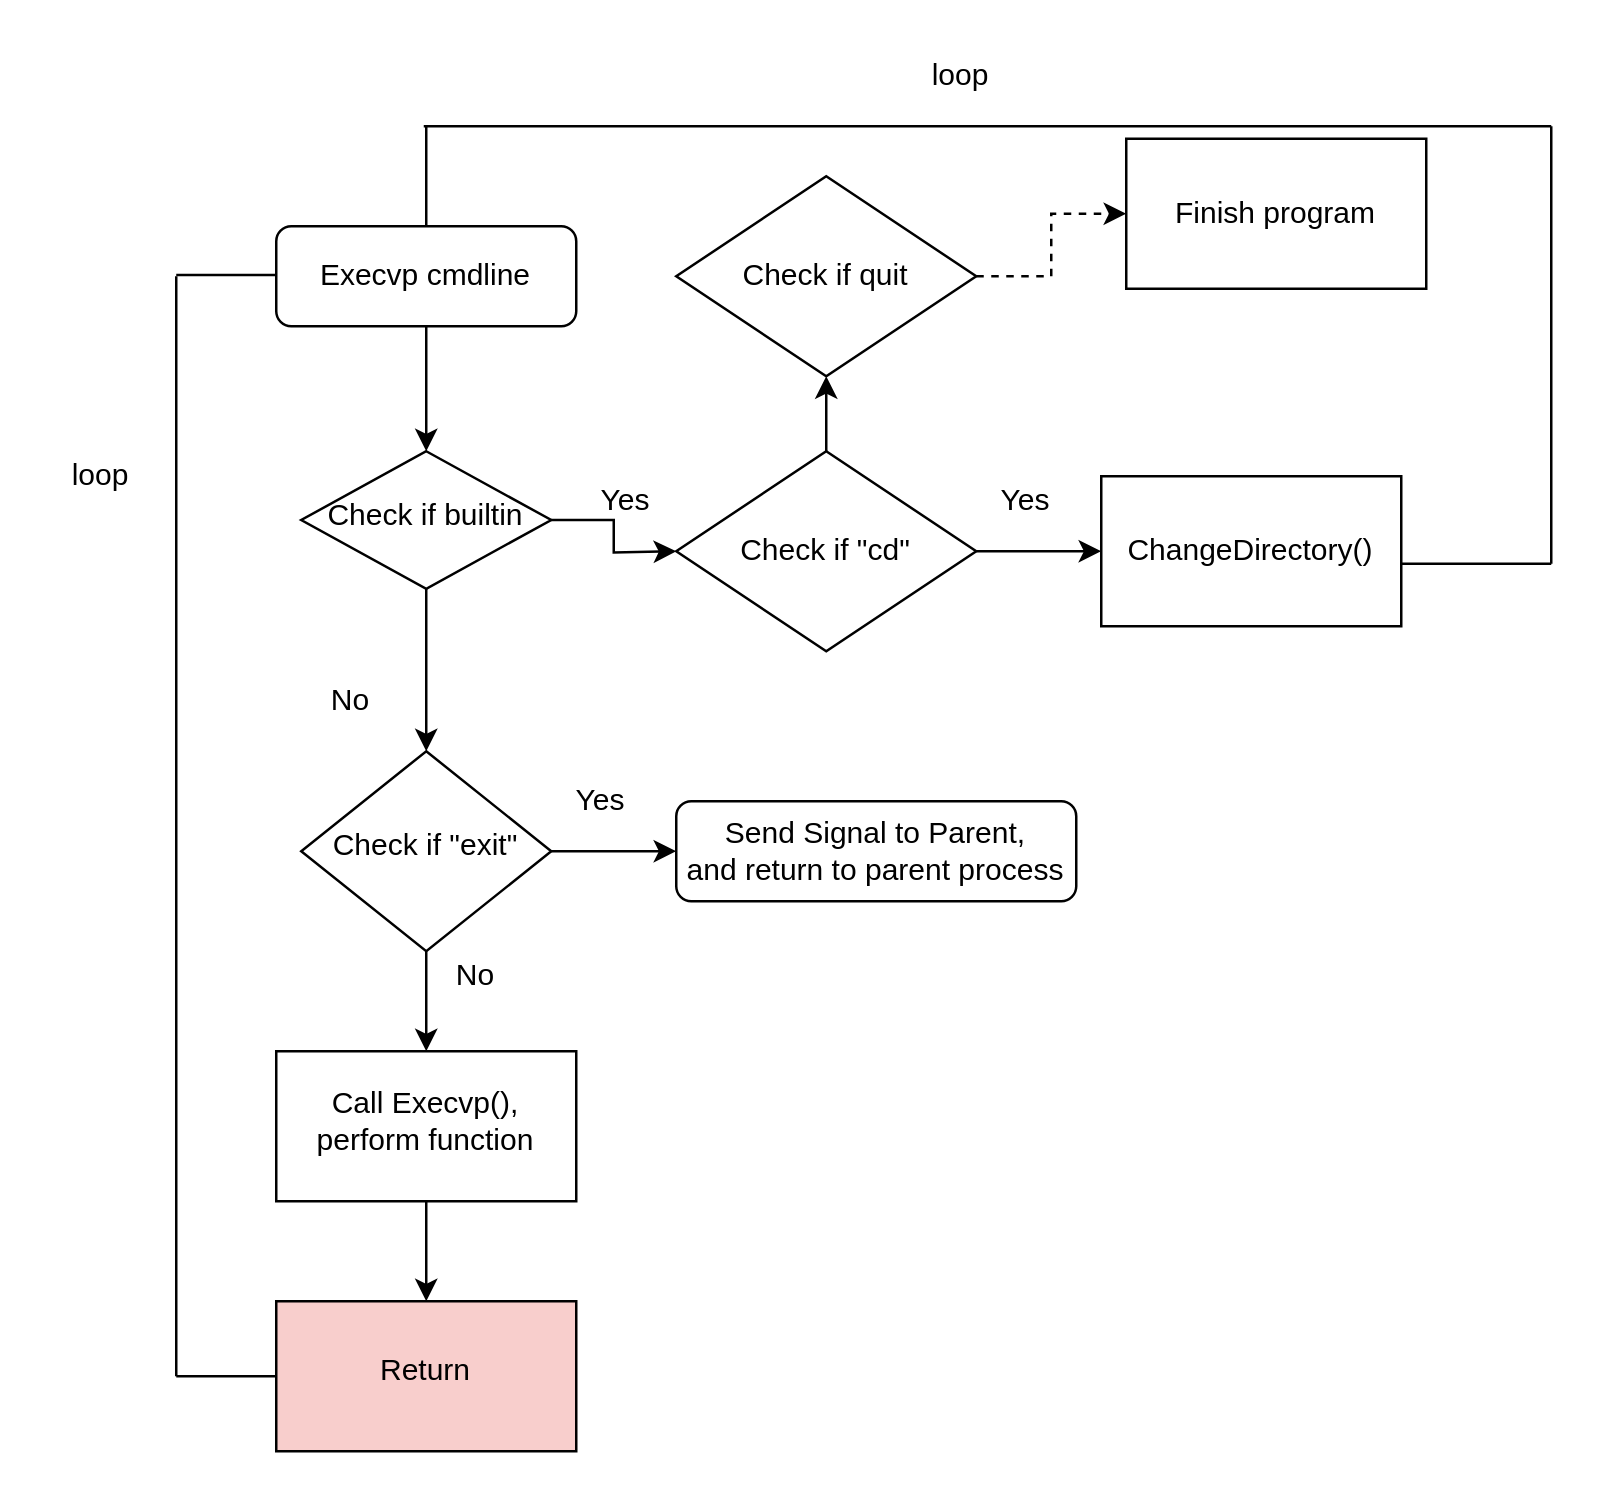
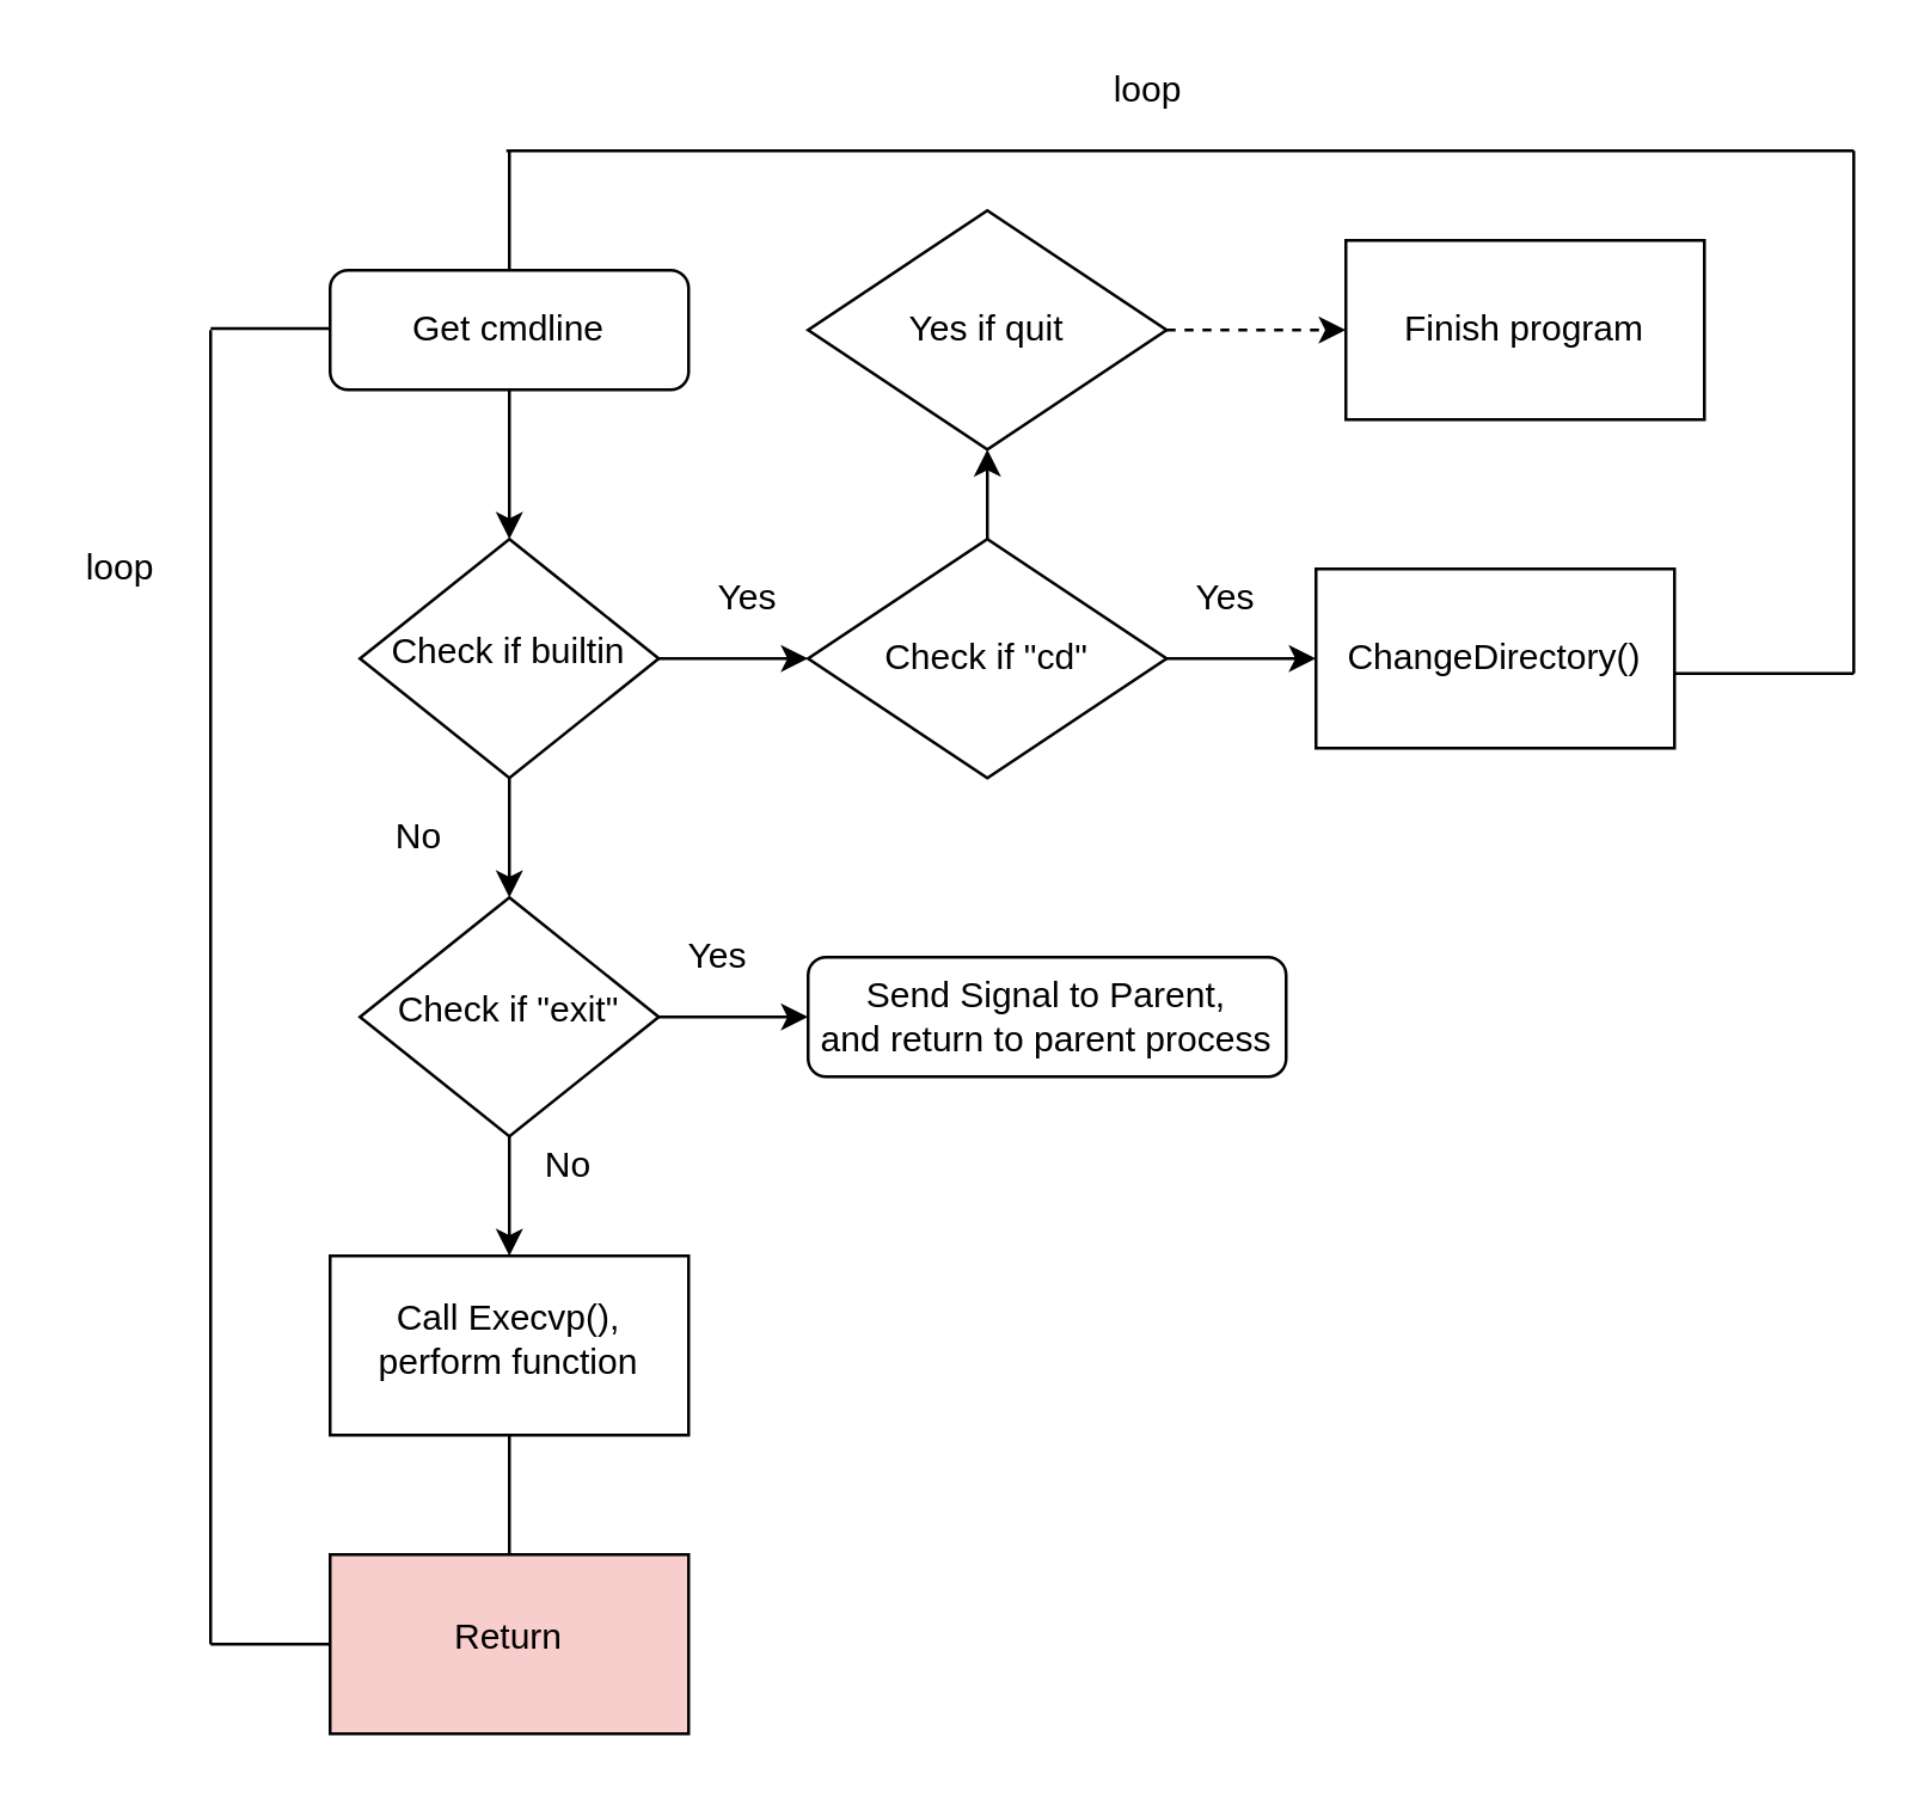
  <mxCell id="0" />
  <mxCell id="1" parent="0" />
  <mxCell id="2" value="" style="edgeStyle=orthogonalEdgeStyle;rounded=0;orthogonalLoop=1;jettySize=auto;html=1;" parent="1" source="3" target="6" edge="1"><mxGeometry relative="1" as="geometry" /></mxCell>
- <mxCell id="3" value="Execvp cmdline" style="rounded=1;whiteSpace=wrap;html=1;fontSize=12;glass=0;strokeWidth=1;shadow=0;" parent="1" vertex="1"><mxGeometry x="110" y="90" width="120" height="40" as="geometry" /></mxCell>
+ <mxCell id="3" value="Get cmdline" style="rounded=1;whiteSpace=wrap;html=1;fontSize=12;glass=0;strokeWidth=1;shadow=0;" parent="1" vertex="1"><mxGeometry x="110" y="90" width="120" height="40" as="geometry" /></mxCell>
  <mxCell id="4" value="" style="edgeStyle=orthogonalEdgeStyle;rounded=0;orthogonalLoop=1;jettySize=auto;html=1;" parent="1" source="6" edge="1"><mxGeometry relative="1" as="geometry"><mxPoint x="270" y="220" as="targetPoint" /></mxGeometry></mxCell>
  <mxCell id="5" value="" style="edgeStyle=orthogonalEdgeStyle;rounded=0;orthogonalLoop=1;jettySize=auto;html=1;" parent="1" source="6" target="9" edge="1"><mxGeometry relative="1" as="geometry" /></mxCell>
- <mxCell id="6" value="Check if builtin" style="rhombus;whiteSpace=wrap;html=1;shadow=0;fontFamily=Helvetica;fontSize=12;align=center;strokeWidth=1;spacing=6;spacingTop=-4;" parent="1" vertex="1"><mxGeometry x="120" y="180" width="100" height="55" as="geometry" /></mxCell>
+ <mxCell id="6" value="Check if builtin" style="rhombus;whiteSpace=wrap;html=1;shadow=0;fontFamily=Helvetica;fontSize=12;align=center;strokeWidth=1;spacing=6;spacingTop=-4;" parent="1" vertex="1"><mxGeometry x="120" y="180" width="100" height="80" as="geometry" /></mxCell>
  <mxCell id="7" value="" style="edgeStyle=orthogonalEdgeStyle;rounded=0;orthogonalLoop=1;jettySize=auto;html=1;" parent="1" source="9" target="10" edge="1"><mxGeometry relative="1" as="geometry" /></mxCell>
  <mxCell id="8" value="" style="edgeStyle=orthogonalEdgeStyle;rounded=0;orthogonalLoop=1;jettySize=auto;html=1;" parent="1" source="9" target="16" edge="1"><mxGeometry relative="1" as="geometry" /></mxCell>
  <mxCell id="9" value="Check if &quot;exit&quot;" style="rhombus;whiteSpace=wrap;html=1;shadow=0;fontFamily=Helvetica;fontSize=12;align=center;strokeWidth=1;spacing=6;spacingTop=-4;" parent="1" vertex="1"><mxGeometry x="120" y="300" width="100" height="80" as="geometry" /></mxCell>
  <mxCell id="10" value="Send Signal to Parent,&lt;br&gt;and return to parent process" style="rounded=1;whiteSpace=wrap;html=1;fontSize=12;glass=0;strokeWidth=1;shadow=0;" parent="1" vertex="1"><mxGeometry x="270" y="320" width="160" height="40" as="geometry" /></mxCell>
  <mxCell id="11" value="" style="edgeStyle=orthogonalEdgeStyle;rounded=0;orthogonalLoop=1;jettySize=auto;html=1;" parent="1" source="13" target="14" edge="1"><mxGeometry relative="1" as="geometry" /></mxCell>
  <mxCell id="12" value="" style="edgeStyle=orthogonalEdgeStyle;rounded=0;orthogonalLoop=1;jettySize=auto;html=1;" edge="1" parent="1" source="13" target="28"><mxGeometry relative="1" as="geometry" /></mxCell>
  <mxCell id="13" value="Check if &quot;cd&quot;" style="rhombus;whiteSpace=wrap;html=1;" parent="1" vertex="1"><mxGeometry x="270" y="180" width="120" height="80" as="geometry" /></mxCell>
  <mxCell id="14" value="ChangeDirectory()" style="whiteSpace=wrap;html=1;" parent="1" vertex="1"><mxGeometry x="440" y="190" width="120" height="60" as="geometry" /></mxCell>
- <mxCell id="15" value="" style="edgeStyle=orthogonalEdgeStyle;rounded=0;orthogonalLoop=1;jettySize=auto;html=1;" edge="1" parent="1" source="16" target="22"><mxGeometry relative="1" as="geometry" /></mxCell>
+ <mxCell id="15" value="" style="edgeStyle=orthogonalEdgeStyle;rounded=0;orthogonalLoop=1;jettySize=auto;html=1;endArrow=none;" edge="1" parent="1" source="16" target="22"><mxGeometry relative="1" as="geometry" /></mxCell>
  <mxCell id="16" value="Call Execvp(),&lt;br&gt;perform function" style="whiteSpace=wrap;html=1;shadow=0;strokeWidth=1;spacing=6;spacingTop=-4;" parent="1" vertex="1"><mxGeometry x="110" y="420" width="120" height="60" as="geometry" /></mxCell>
  <mxCell id="17" value="Yes" style="text;html=1;strokeColor=none;fillColor=none;align=center;verticalAlign=middle;whiteSpace=wrap;rounded=0;" parent="1" vertex="1"><mxGeometry x="230" y="190" width="40" height="20" as="geometry" /></mxCell>
  <mxCell id="18" value="Yes" style="text;html=1;strokeColor=none;fillColor=none;align=center;verticalAlign=middle;whiteSpace=wrap;rounded=0;" parent="1" vertex="1"><mxGeometry x="390" y="190" width="40" height="20" as="geometry" /></mxCell>
  <mxCell id="19" value="No" style="text;html=1;strokeColor=none;fillColor=none;align=center;verticalAlign=middle;whiteSpace=wrap;rounded=0;" parent="1" vertex="1"><mxGeometry x="120" y="270" width="40" height="20" as="geometry" /></mxCell>
  <mxCell id="20" value="Yes" style="text;html=1;strokeColor=none;fillColor=none;align=center;verticalAlign=middle;whiteSpace=wrap;rounded=0;" parent="1" vertex="1"><mxGeometry x="220" y="310" width="40" height="20" as="geometry" /></mxCell>
  <mxCell id="21" value="No" style="text;html=1;strokeColor=none;fillColor=none;align=center;verticalAlign=middle;whiteSpace=wrap;rounded=0;" parent="1" vertex="1"><mxGeometry x="170" y="380" width="40" height="20" as="geometry" /></mxCell>
  <mxCell id="22" value="Return" style="whiteSpace=wrap;html=1;shadow=0;strokeWidth=1;spacing=6;spacingTop=-4;fillColor=#f8cecc;" vertex="1" parent="1"><mxGeometry x="110" y="520" width="120" height="60" as="geometry" /></mxCell>
  <mxCell id="23" value="" style="endArrow=none;html=1;" edge="1" parent="1"><mxGeometry width="50" height="50" relative="1" as="geometry"><mxPoint x="110" y="550" as="sourcePoint" /><mxPoint x="70" y="550" as="targetPoint" /></mxGeometry></mxCell>
  <mxCell id="24" value="" style="endArrow=none;html=1;" edge="1" parent="1"><mxGeometry width="50" height="50" relative="1" as="geometry"><mxPoint x="70" y="550" as="sourcePoint" /><mxPoint x="70" y="110" as="targetPoint" /></mxGeometry></mxCell>
  <mxCell id="25" value="" style="endArrow=none;html=1;" edge="1" parent="1"><mxGeometry width="50" height="50" relative="1" as="geometry"><mxPoint x="110" y="109.5" as="sourcePoint" /><mxPoint x="70" y="109.5" as="targetPoint" /></mxGeometry></mxCell>
  <mxCell id="26" value="loop" style="text;html=1;strokeColor=none;fillColor=none;align=center;verticalAlign=middle;whiteSpace=wrap;rounded=0;" vertex="1" parent="1"><mxGeometry x="20" y="180" width="40" height="20" as="geometry" /></mxCell>
  <mxCell id="27" value="" style="edgeStyle=orthogonalEdgeStyle;rounded=0;orthogonalLoop=1;jettySize=auto;html=1;dashed=1;" edge="1" parent="1" source="28" target="29"><mxGeometry relative="1" as="geometry" /></mxCell>
- <mxCell id="28" value="Check if quit" style="rhombus;whiteSpace=wrap;html=1;" vertex="1" parent="1"><mxGeometry x="270" y="70" width="120" height="80" as="geometry" /></mxCell>
- <mxCell id="29" value="Finish program" style="whiteSpace=wrap;html=1;" vertex="1" parent="1"><mxGeometry x="450" y="55" width="120" height="60" as="geometry" /></mxCell>
+ <mxCell id="28" value="Yes if quit" style="rhombus;whiteSpace=wrap;html=1;" vertex="1" parent="1"><mxGeometry x="270" y="70" width="120" height="80" as="geometry" /></mxCell>
+ <mxCell id="29" value="Finish program" style="whiteSpace=wrap;html=1;" vertex="1" parent="1"><mxGeometry x="450" y="80" width="120" height="60" as="geometry" /></mxCell>
  <mxCell id="30" value="" style="endArrow=none;html=1;" edge="1" parent="1"><mxGeometry width="50" height="50" relative="1" as="geometry"><mxPoint x="560" y="225" as="sourcePoint" /><mxPoint x="620" y="225" as="targetPoint" /></mxGeometry></mxCell>
  <mxCell id="31" value="" style="endArrow=none;html=1;" edge="1" parent="1"><mxGeometry width="50" height="50" relative="1" as="geometry"><mxPoint x="620" y="225" as="sourcePoint" /><mxPoint x="620" y="50" as="targetPoint" /></mxGeometry></mxCell>
  <mxCell id="32" value="" style="endArrow=none;html=1;" edge="1" parent="1"><mxGeometry width="50" height="50" relative="1" as="geometry"><mxPoint x="620" y="50" as="sourcePoint" /><mxPoint x="169" y="50" as="targetPoint" /></mxGeometry></mxCell>
  <mxCell id="33" value="" style="endArrow=none;html=1;" edge="1" parent="1" target="3"><mxGeometry width="50" height="50" relative="1" as="geometry"><mxPoint x="170" y="50" as="sourcePoint" /><mxPoint x="220" y="0" as="targetPoint" /></mxGeometry></mxCell>
  <mxCell id="34" value="loop" style="text;html=1;strokeColor=none;fillColor=none;align=center;verticalAlign=middle;whiteSpace=wrap;rounded=0;" vertex="1" parent="1"><mxGeometry x="364" y="20" width="40" height="20" as="geometry" /></mxCell>
